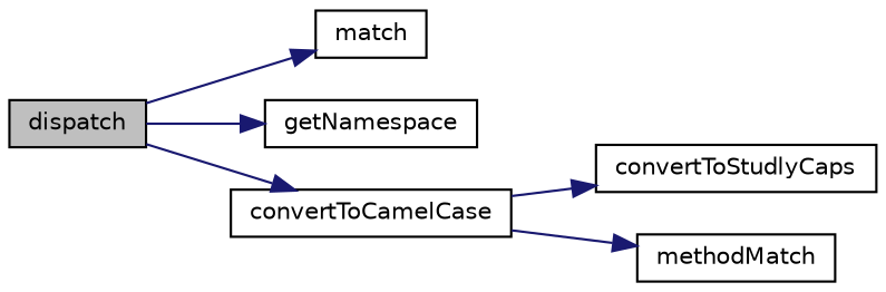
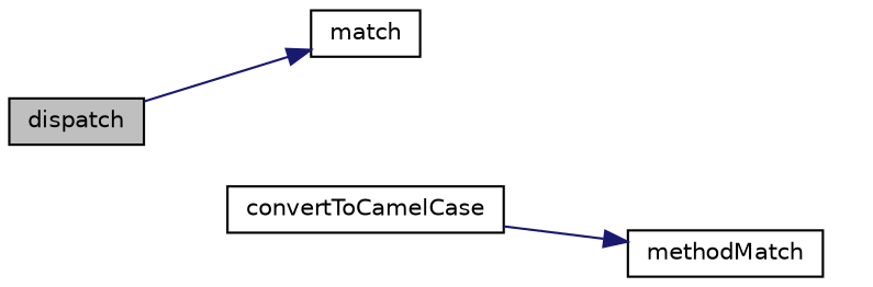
  digraph {
    rankdir=LR
    node [color=black fillcolor=white fontname=Helvetica fontsize=10 shape=record style=filled]
    edge [color=midnightblue fontname=Helvetica fontsize=10 labelfontname=Helvetica labelfontsize=10 style=solid]
    n1 [fillcolor=grey75 fontcolor=black height=0.2 label=dispatch width=0.4]
    n2 [height=0.2 label=match width=0.4]
-   n3 [height=0.2 label=getNamespace width=0.4]
    n4 [height=0.2 label=convertToCamelCase width=0.4]
-   n5 [height=0.2 label=convertToStudlyCaps width=0.4]
    n6 [height=0.2 label=methodMatch width=0.4]
    n1 -> n2
-   n1 -> n3
-   n1 -> n4
-   n4 -> n5
    n4 -> n6
  }
